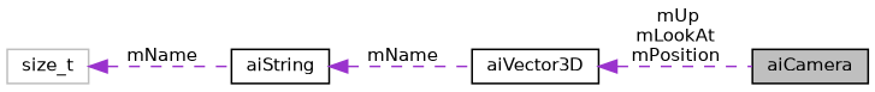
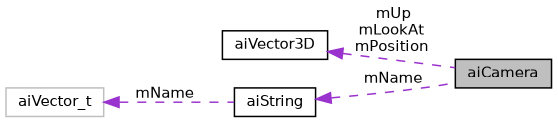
  digraph {
    rankdir=LR
    node [color=black fillcolor=white fontname=Helvetica fontsize=10 shape=record style=filled]
    edge [color=darkorchid3 dir=back fontname=Helvetica fontsize=10 labelfontname=Helvetica labelfontsize=10 style=dashed]
    n1 [fillcolor=grey75 fontcolor=black height=0.2 label=aiCamera width=0.4]
    n2 [height=0.2 label=aiVector3D width=0.4]
    n3 [height=0.2 label=aiString width=0.4]
-   n4 [color=grey75 height=0.2 label=size_t width=0.4]
+   n4 [color=grey75 height=0.2 label=aiVector_t width=0.4]
    n2 -> n1 [label=" mUp\nmLookAt\nmPosition"]
-   n3 -> n2 [label=" mName"]
+   n3 -> n1 [label=" mName"]
    n4 -> n3 [label=" mName"]
  }
